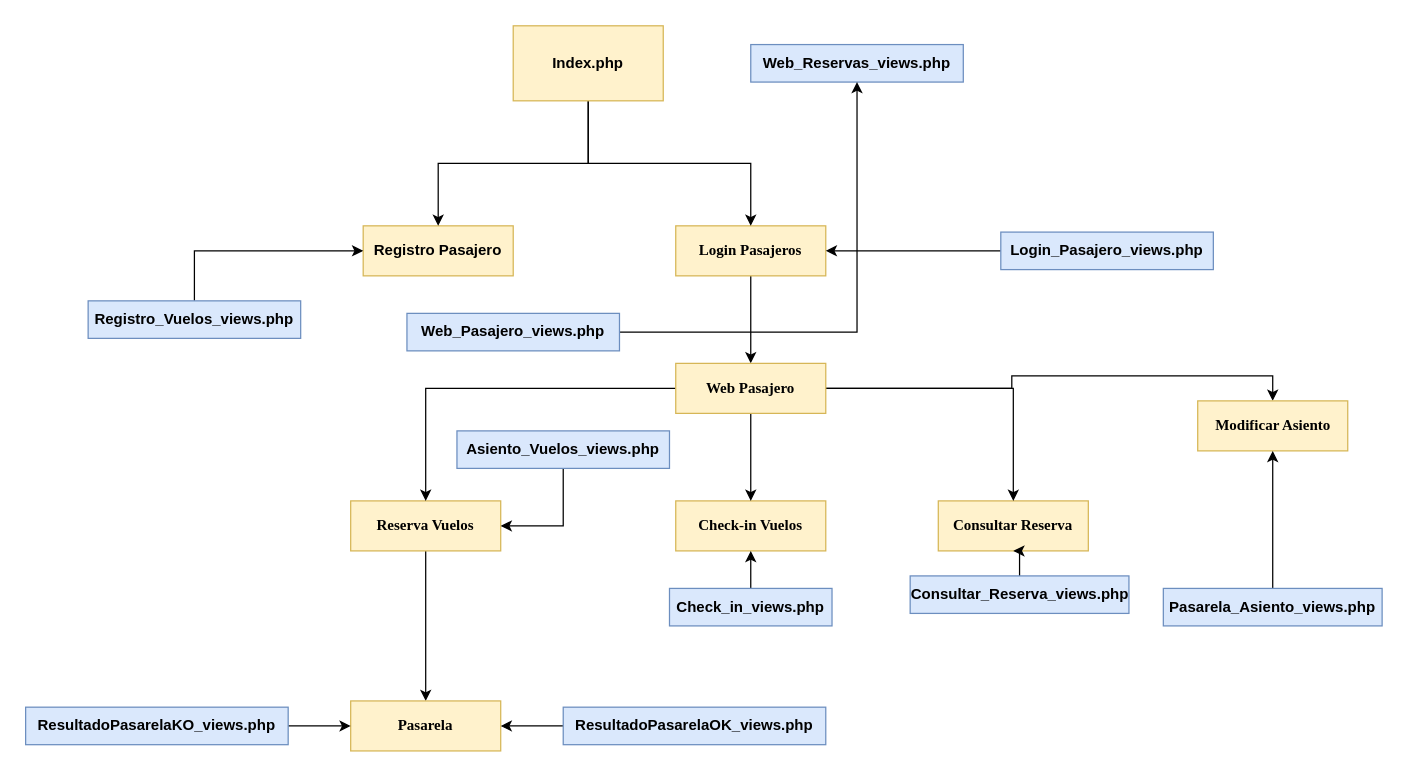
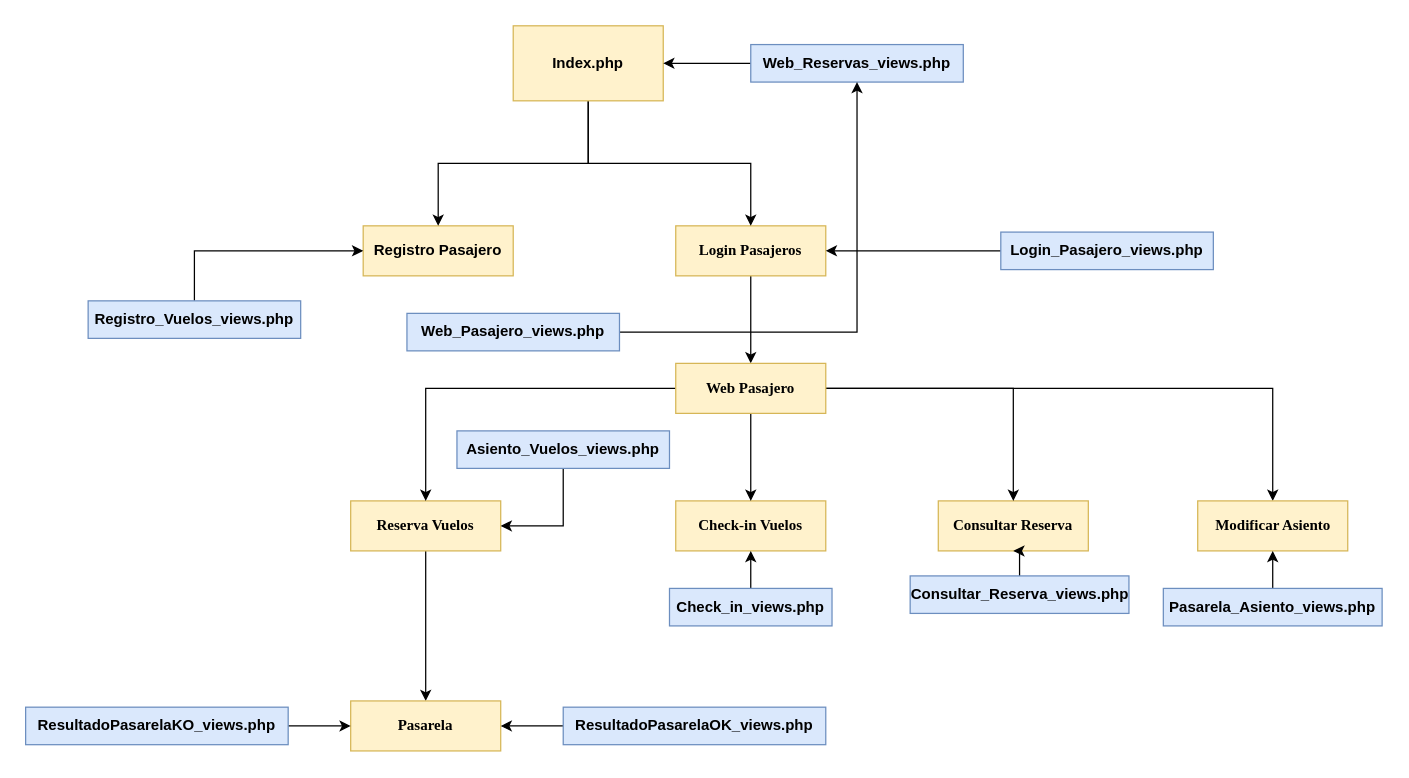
  <mxCell id="0" />
  <mxCell id="1" parent="0" />
  <mxCell id="2" value="&lt;b&gt;Registro Pasajero&lt;/b&gt;" style="rounded=0;whiteSpace=wrap;html=1;fillColor=#fff2cc;strokeColor=#d6b656;" parent="1" vertex="1"><mxGeometry x="290" y="180" width="120" height="40" as="geometry" /></mxCell>
  <mxCell id="3" style="edgeStyle=orthogonalEdgeStyle;rounded=0;orthogonalLoop=1;jettySize=auto;html=1;" parent="1" source="4" target="31" edge="1"><mxGeometry relative="1" as="geometry" /></mxCell>
  <mxCell id="4" value="&lt;b&gt;&lt;font face=&quot;Tahoma&quot;&gt;Login Pasajeros&lt;/font&gt;&lt;/b&gt;" style="rounded=0;whiteSpace=wrap;html=1;fillColor=#fff2cc;strokeColor=#d6b656;" parent="1" vertex="1"><mxGeometry x="540" y="180" width="120" height="40" as="geometry" /></mxCell>
  <mxCell id="5" style="edgeStyle=orthogonalEdgeStyle;rounded=0;orthogonalLoop=1;jettySize=auto;html=1;" parent="1" source="7" target="2" edge="1"><mxGeometry relative="1" as="geometry" /></mxCell>
  <mxCell id="6" style="edgeStyle=orthogonalEdgeStyle;rounded=0;orthogonalLoop=1;jettySize=auto;html=1;entryX=0.5;entryY=0;entryDx=0;entryDy=0;" parent="1" source="7" target="4" edge="1"><mxGeometry relative="1" as="geometry"><Array as="points"><mxPoint x="470" y="130" /><mxPoint x="600" y="130" /></Array></mxGeometry></mxCell>
  <mxCell id="7" value="&lt;b&gt;Index.php&lt;/b&gt;" style="rounded=0;whiteSpace=wrap;html=1;fillColor=#fff2cc;strokeColor=#d6b656;" parent="1" vertex="1"><mxGeometry x="410" y="20" width="120" height="60" as="geometry" /></mxCell>
  <mxCell id="8" value="&lt;b&gt;&lt;font face=&quot;Tahoma&quot;&gt;Check-in Vuelos&lt;/font&gt;&lt;/b&gt;" style="rounded=0;whiteSpace=wrap;html=1;fillColor=#fff2cc;strokeColor=#d6b656;" parent="1" vertex="1"><mxGeometry x="540" y="400" width="120" height="40" as="geometry" /></mxCell>
  <mxCell id="9" value="&lt;b&gt;&lt;font face=&quot;Tahoma&quot;&gt;Consultar Reserva&lt;/font&gt;&lt;/b&gt;" style="rounded=0;whiteSpace=wrap;html=1;fillColor=#fff2cc;strokeColor=#d6b656;" parent="1" vertex="1"><mxGeometry x="750" y="400" width="120" height="40" as="geometry" /></mxCell>
  <mxCell id="10" style="edgeStyle=orthogonalEdgeStyle;rounded=0;orthogonalLoop=1;jettySize=auto;html=1;entryX=0.5;entryY=0;entryDx=0;entryDy=0;" parent="1" source="11" target="24" edge="1"><mxGeometry relative="1" as="geometry" /></mxCell>
  <mxCell id="11" value="&lt;b&gt;&lt;font face=&quot;Tahoma&quot;&gt;Reserva Vuelos&lt;/font&gt;&lt;/b&gt;" style="rounded=0;whiteSpace=wrap;html=1;fillColor=#fff2cc;strokeColor=#d6b656;" parent="1" vertex="1"><mxGeometry x="280" y="400" width="120" height="40" as="geometry" /></mxCell>
  <mxCell id="12" style="edgeStyle=orthogonalEdgeStyle;rounded=0;orthogonalLoop=1;jettySize=auto;html=1;entryX=1;entryY=0.5;entryDx=0;entryDy=0;" parent="1" source="13" target="11" edge="1"><mxGeometry relative="1" as="geometry" /></mxCell>
  <mxCell id="13" value="&lt;b&gt;Asiento_Vuelos_views.php&lt;/b&gt;" style="rounded=0;whiteSpace=wrap;html=1;fillColor=#dae8fc;strokeColor=#6c8ebf;" parent="1" vertex="1"><mxGeometry x="365" y="344" width="170" height="30" as="geometry" /></mxCell>
  <mxCell id="14" style="edgeStyle=orthogonalEdgeStyle;rounded=0;orthogonalLoop=1;jettySize=auto;html=1;entryX=0.5;entryY=1;entryDx=0;entryDy=0;" parent="1" source="15" target="8" edge="1"><mxGeometry relative="1" as="geometry" /></mxCell>
  <mxCell id="15" value="&lt;b&gt;Check_in_views.php&lt;/b&gt;" style="rounded=0;whiteSpace=wrap;html=1;fillColor=#dae8fc;strokeColor=#6c8ebf;" parent="1" vertex="1"><mxGeometry x="535" y="470" width="130" height="30" as="geometry" /></mxCell>
  <mxCell id="16" style="edgeStyle=orthogonalEdgeStyle;rounded=0;orthogonalLoop=1;jettySize=auto;html=1;" parent="1" source="17" target="9" edge="1"><mxGeometry relative="1" as="geometry" /></mxCell>
  <mxCell id="17" value="&lt;b&gt;Consultar_Reserva_views.php&lt;/b&gt;" style="rounded=0;whiteSpace=wrap;html=1;fillColor=#dae8fc;strokeColor=#6c8ebf;" parent="1" vertex="1"><mxGeometry x="727.5" y="460" width="175" height="30" as="geometry" /></mxCell>
  <mxCell id="18" style="edgeStyle=orthogonalEdgeStyle;rounded=0;orthogonalLoop=1;jettySize=auto;html=1;entryX=0;entryY=0.5;entryDx=0;entryDy=0;" parent="1" source="19" target="2" edge="1"><mxGeometry relative="1" as="geometry"><Array as="points"><mxPoint x="155" y="200" /></Array></mxGeometry></mxCell>
  <mxCell id="19" value="&lt;b&gt;Registro_Vuelos_views.php&lt;/b&gt;" style="rounded=0;whiteSpace=wrap;html=1;fillColor=#dae8fc;strokeColor=#6c8ebf;" parent="1" vertex="1"><mxGeometry x="70" y="240" width="170" height="30" as="geometry" /></mxCell>
  <mxCell id="20" style="edgeStyle=orthogonalEdgeStyle;rounded=0;orthogonalLoop=1;jettySize=auto;html=1;entryX=1;entryY=0.5;entryDx=0;entryDy=0;" parent="1" source="21" target="4" edge="1"><mxGeometry relative="1" as="geometry" /></mxCell>
  <mxCell id="21" value="&lt;b&gt;Login_Pasajero_views.php&lt;/b&gt;" style="rounded=0;whiteSpace=wrap;html=1;fillColor=#dae8fc;strokeColor=#6c8ebf;" parent="1" vertex="1"><mxGeometry x="800" y="185" width="170" height="30" as="geometry" /></mxCell>
+ <mxCell id="22" style="edgeStyle=orthogonalEdgeStyle;rounded=0;orthogonalLoop=1;jettySize=auto;html=1;" parent="1" source="23" target="7" edge="1"><mxGeometry relative="1" as="geometry" /></mxCell>
  <mxCell id="23" value="&lt;b&gt;Web_Reservas_views.php&lt;/b&gt;" style="rounded=0;whiteSpace=wrap;html=1;fillColor=#dae8fc;strokeColor=#6c8ebf;" parent="1" vertex="1"><mxGeometry x="600" y="35" width="170" height="30" as="geometry" /></mxCell>
  <mxCell id="24" value="&lt;font face=&quot;Tahoma&quot;&gt;&lt;b&gt;Pasarela&lt;/b&gt;&lt;/font&gt;" style="rounded=0;whiteSpace=wrap;html=1;fillColor=#fff2cc;strokeColor=#d6b656;" parent="1" vertex="1"><mxGeometry x="280" y="560" width="120" height="40" as="geometry" /></mxCell>
  <mxCell id="25" style="edgeStyle=orthogonalEdgeStyle;rounded=0;orthogonalLoop=1;jettySize=auto;html=1;" parent="1" source="26" target="23" edge="1"><mxGeometry relative="1" as="geometry" /></mxCell>
  <mxCell id="26" value="&lt;b&gt;Web_Pasajero_views.php&lt;/b&gt;" style="rounded=0;whiteSpace=wrap;html=1;fillColor=#dae8fc;strokeColor=#6c8ebf;" parent="1" vertex="1"><mxGeometry x="325" y="250" width="170" height="30" as="geometry" /></mxCell>
  <mxCell id="27" style="edgeStyle=orthogonalEdgeStyle;rounded=0;orthogonalLoop=1;jettySize=auto;html=1;entryX=0.5;entryY=0;entryDx=0;entryDy=0;" parent="1" source="31" target="11" edge="1"><mxGeometry relative="1" as="geometry" /></mxCell>
  <mxCell id="28" style="edgeStyle=orthogonalEdgeStyle;rounded=0;orthogonalLoop=1;jettySize=auto;html=1;" parent="1" source="31" target="8" edge="1"><mxGeometry relative="1" as="geometry" /></mxCell>
  <mxCell id="29" style="edgeStyle=orthogonalEdgeStyle;rounded=0;orthogonalLoop=1;jettySize=auto;html=1;" parent="1" source="31" target="9" edge="1"><mxGeometry relative="1" as="geometry" /></mxCell>
  <mxCell id="30" style="edgeStyle=orthogonalEdgeStyle;rounded=0;orthogonalLoop=1;jettySize=auto;html=1;entryX=0.5;entryY=0;entryDx=0;entryDy=0;" edge="1" parent="1" source="31" target="36"><mxGeometry relative="1" as="geometry" /></mxCell>
  <mxCell id="31" value="&lt;font face=&quot;Tahoma&quot;&gt;&lt;b&gt;Web Pasajero&lt;/b&gt;&lt;/font&gt;" style="rounded=0;whiteSpace=wrap;html=1;fillColor=#fff2cc;strokeColor=#d6b656;" parent="1" vertex="1"><mxGeometry x="540" y="290" width="120" height="40" as="geometry" /></mxCell>
  <mxCell id="32" style="edgeStyle=orthogonalEdgeStyle;rounded=0;orthogonalLoop=1;jettySize=auto;html=1;entryX=0;entryY=0.5;entryDx=0;entryDy=0;" parent="1" source="33" target="24" edge="1"><mxGeometry relative="1" as="geometry" /></mxCell>
  <mxCell id="33" value="&lt;b&gt;ResultadoPasarelaKO_views.php&lt;/b&gt;" style="rounded=0;whiteSpace=wrap;html=1;fillColor=#dae8fc;strokeColor=#6c8ebf;" parent="1" vertex="1"><mxGeometry x="20" y="565" width="210" height="30" as="geometry" /></mxCell>
  <mxCell id="34" style="edgeStyle=orthogonalEdgeStyle;rounded=0;orthogonalLoop=1;jettySize=auto;html=1;entryX=1;entryY=0.5;entryDx=0;entryDy=0;" parent="1" source="35" target="24" edge="1"><mxGeometry relative="1" as="geometry" /></mxCell>
  <mxCell id="35" value="&lt;b&gt;ResultadoPasarelaOK_views.php&lt;/b&gt;" style="rounded=0;whiteSpace=wrap;html=1;fillColor=#dae8fc;strokeColor=#6c8ebf;" parent="1" vertex="1"><mxGeometry x="450" y="565" width="210" height="30" as="geometry" /></mxCell>
- <mxCell id="36" value="&lt;b&gt;&lt;font face=&quot;Tahoma&quot;&gt;Modificar Asiento&lt;/font&gt;&lt;/b&gt;" style="rounded=0;whiteSpace=wrap;html=1;fillColor=#fff2cc;strokeColor=#d6b656;" vertex="1" parent="1"><mxGeometry x="957.5" y="320" width="120" height="40" as="geometry" /></mxCell>
+ <mxCell id="36" value="&lt;b&gt;&lt;font face=&quot;Tahoma&quot;&gt;Modificar Asiento&lt;/font&gt;&lt;/b&gt;" style="rounded=0;whiteSpace=wrap;html=1;fillColor=#fff2cc;strokeColor=#d6b656;" vertex="1" parent="1"><mxGeometry x="957.5" y="400" width="120" height="40" as="geometry" /></mxCell>
  <mxCell id="37" style="edgeStyle=orthogonalEdgeStyle;rounded=0;orthogonalLoop=1;jettySize=auto;html=1;entryX=0.5;entryY=1;entryDx=0;entryDy=0;" edge="1" parent="1" source="38" target="36"><mxGeometry relative="1" as="geometry" /></mxCell>
  <mxCell id="38" value="&lt;b&gt;Pasarela_Asiento_views.php&lt;/b&gt;" style="rounded=0;whiteSpace=wrap;html=1;fillColor=#dae8fc;strokeColor=#6c8ebf;" vertex="1" parent="1"><mxGeometry x="930" y="470" width="175" height="30" as="geometry" /></mxCell>
